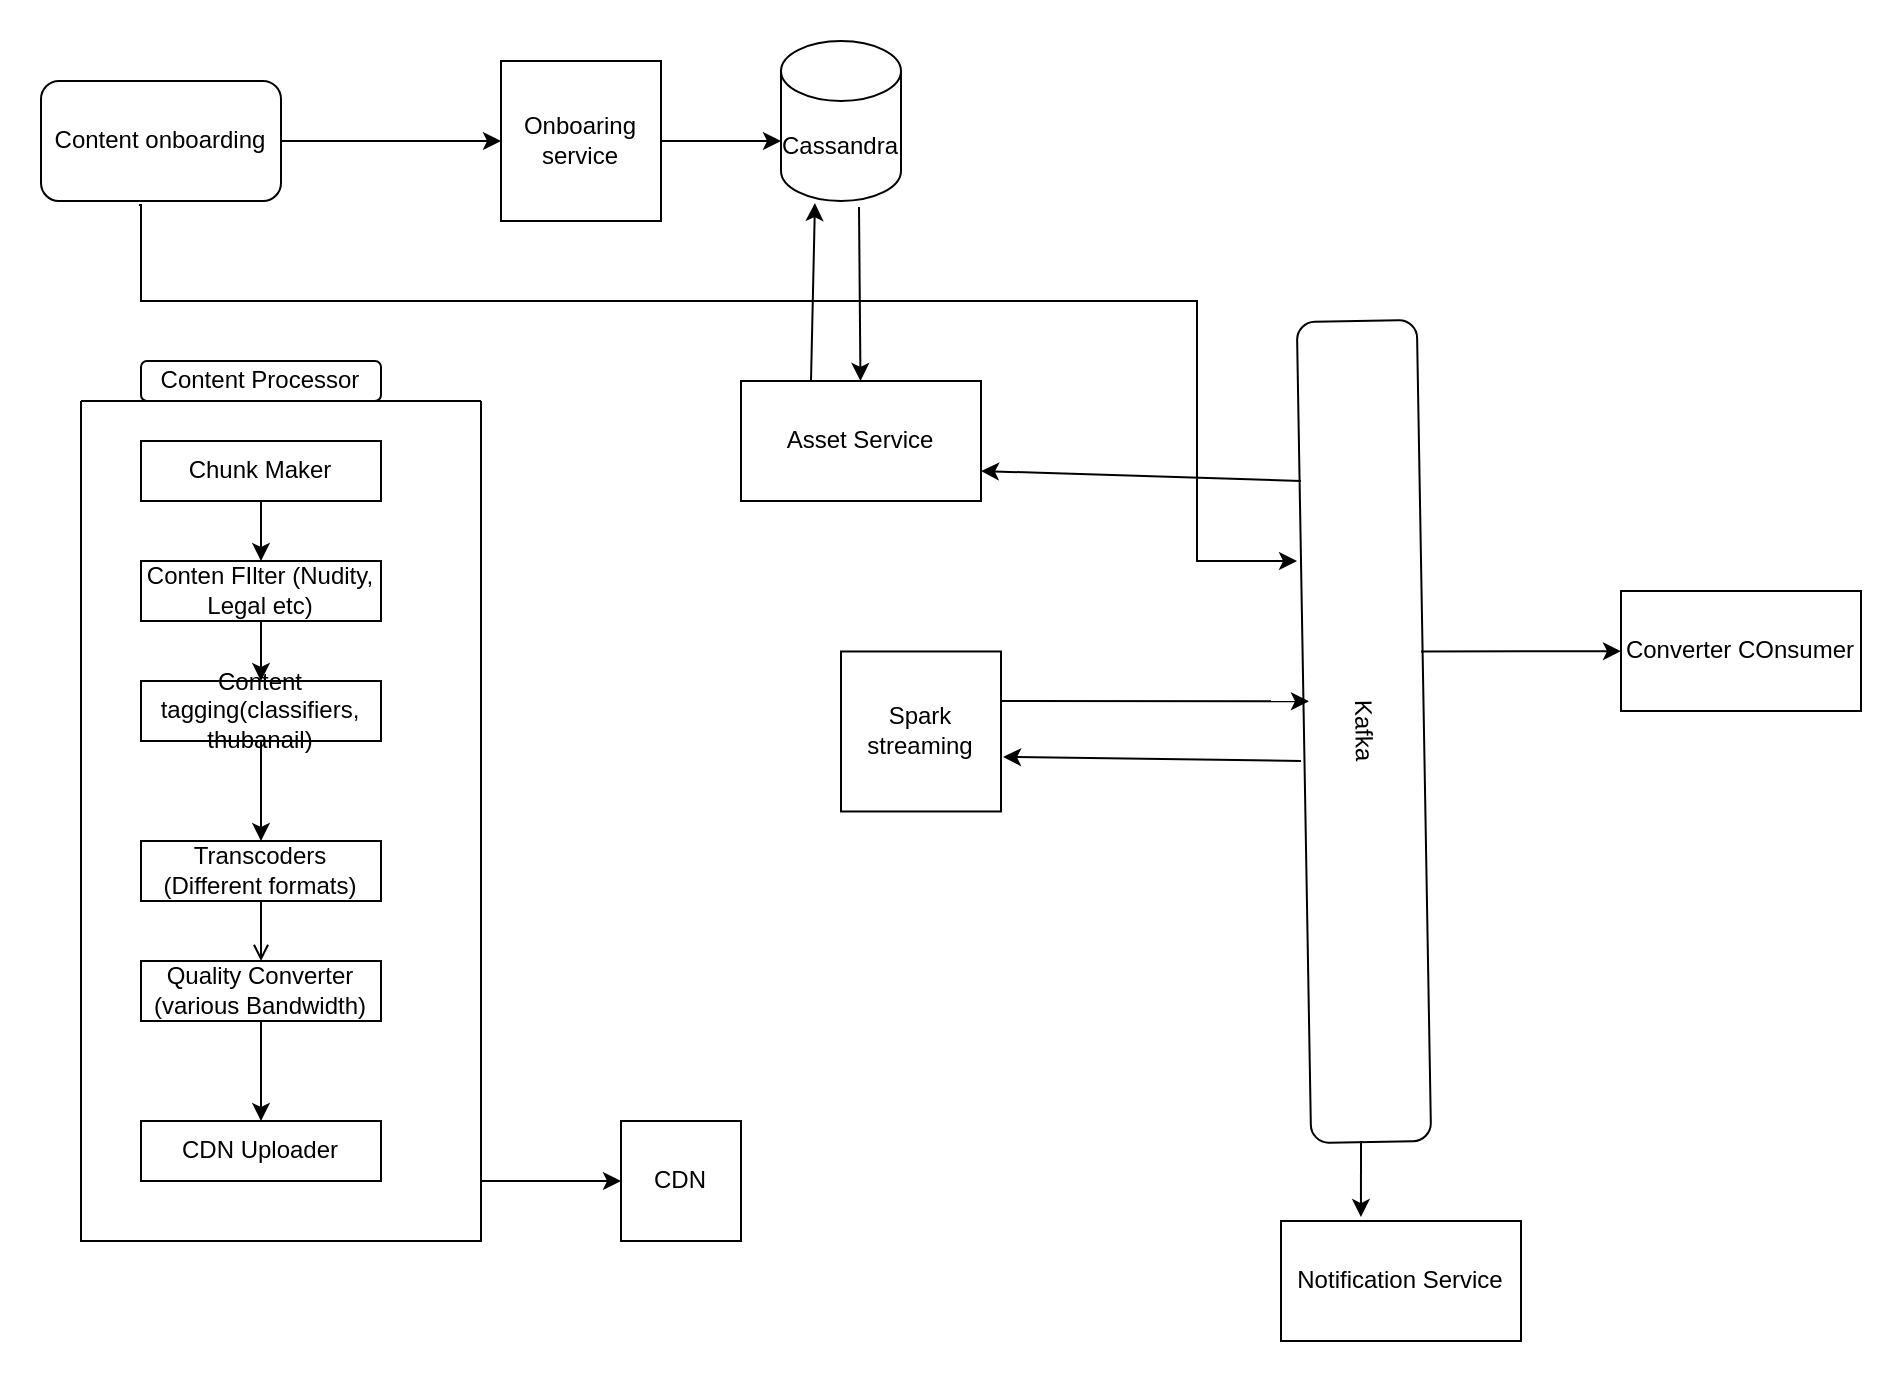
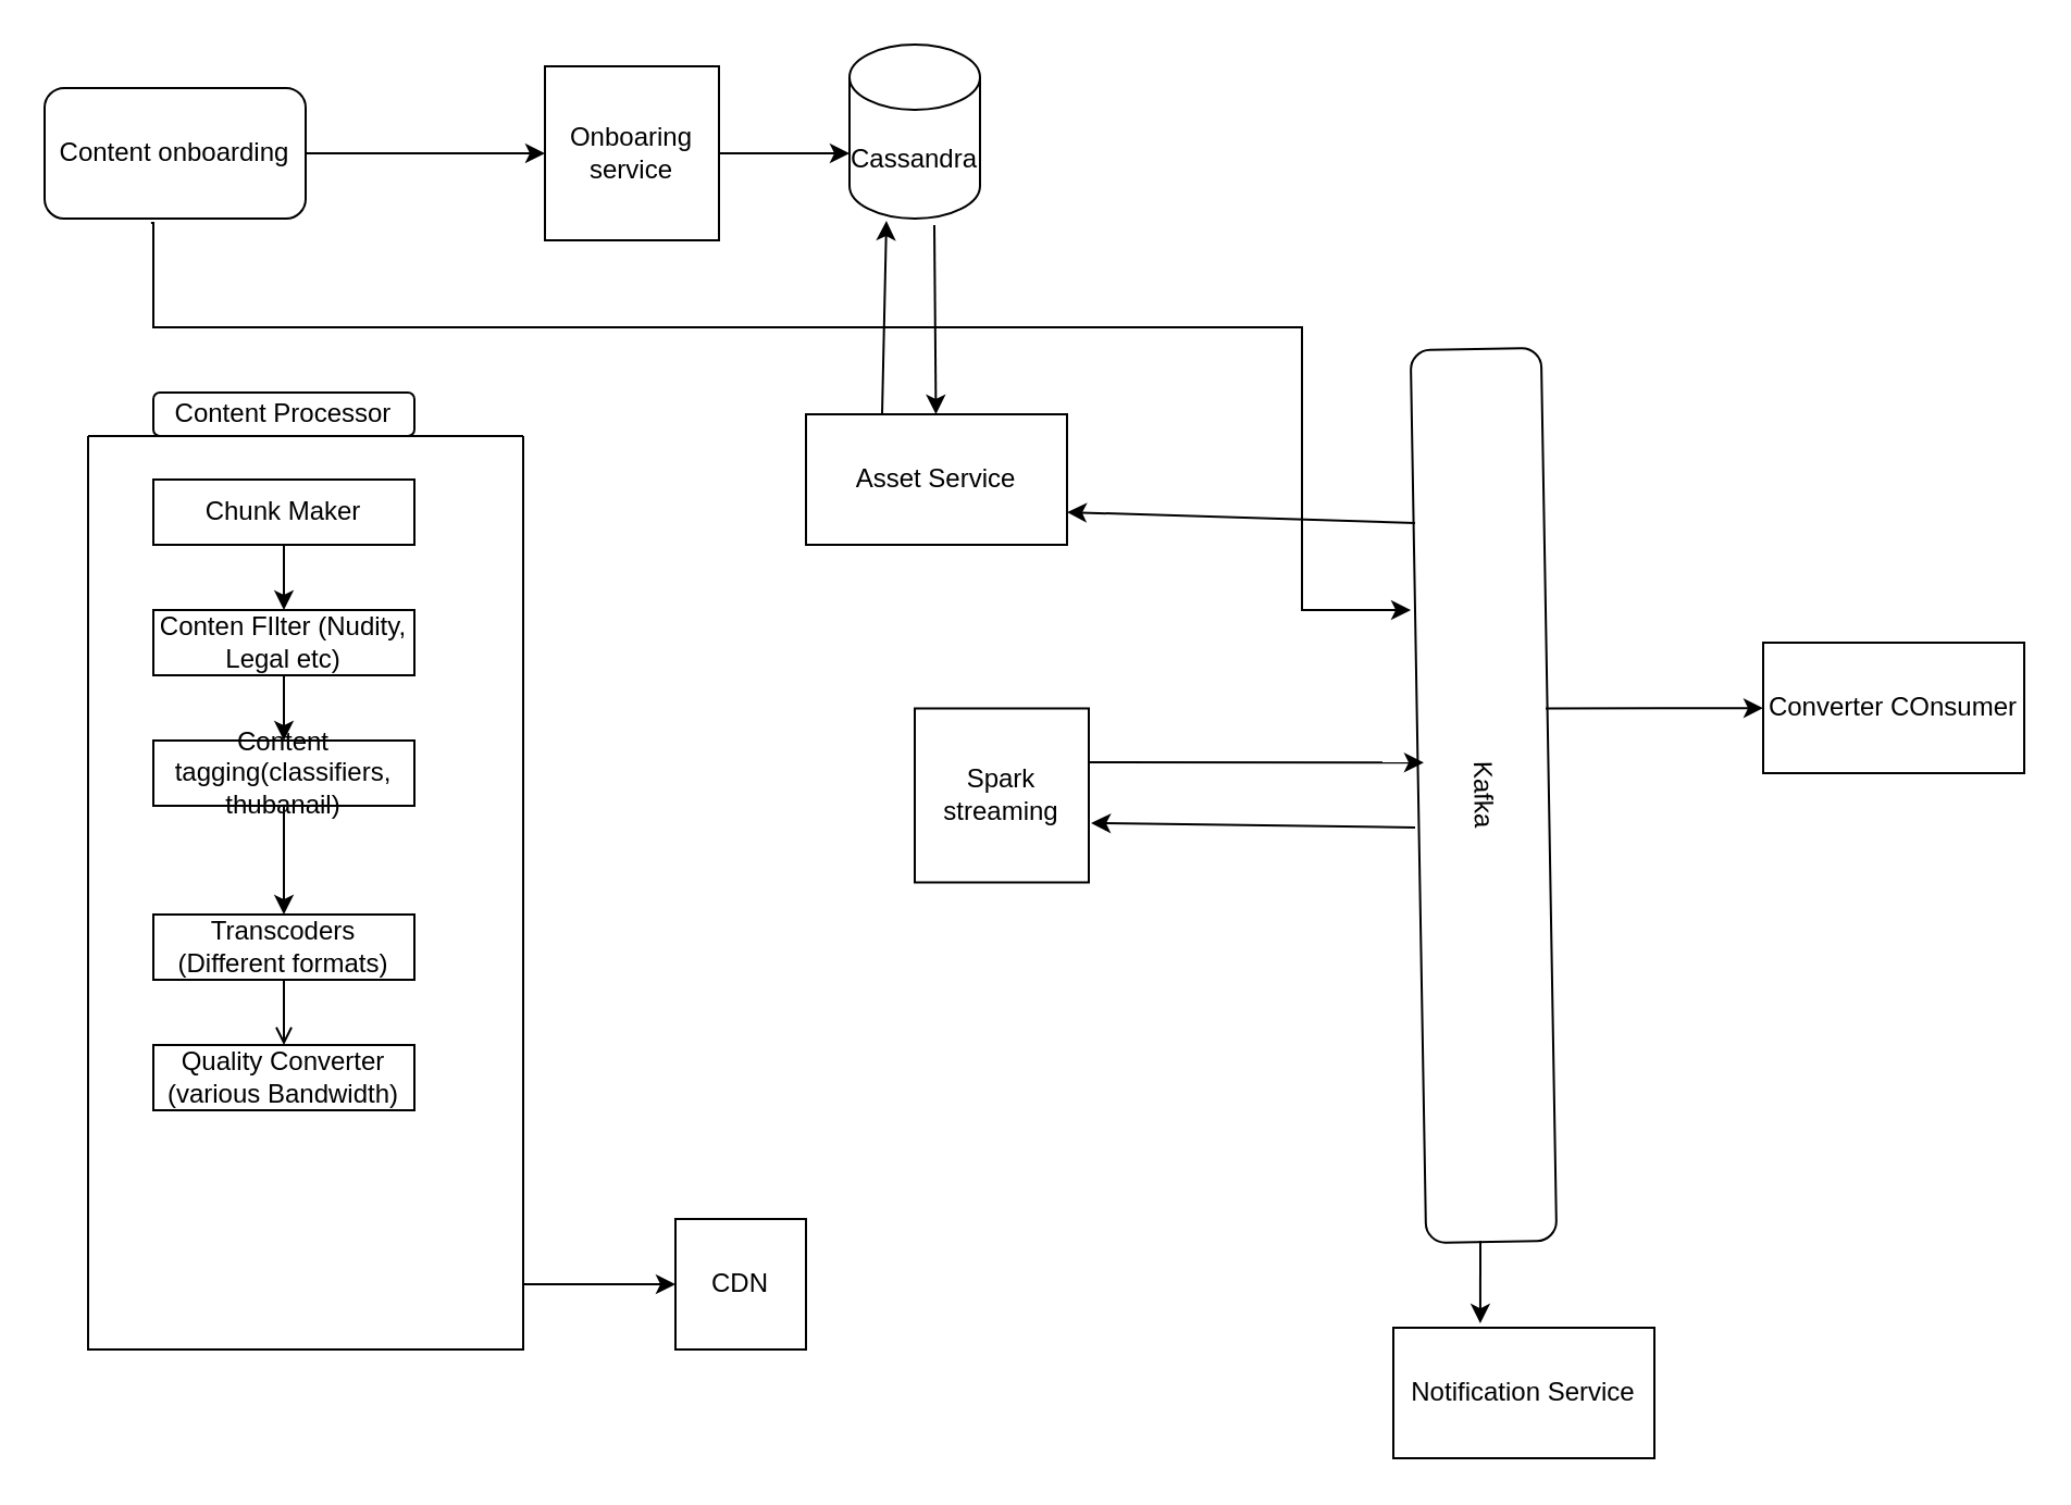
  <mxCell id="0" />
  <mxCell id="1" parent="0" />
  <mxCell id="2" value="" style="edgeStyle=orthogonalEdgeStyle;rounded=0;orthogonalLoop=1;jettySize=auto;html=1;" edge="1" parent="1" source="3"><mxGeometry relative="1" as="geometry"><mxPoint x="250" y="70" as="targetPoint" /></mxGeometry></mxCell>
  <mxCell id="3" value="Content onboarding" style="rounded=1;whiteSpace=wrap;html=1;" vertex="1" parent="1"><mxGeometry x="20" y="40" width="120" height="60" as="geometry" /></mxCell>
  <mxCell id="4" value="" style="edgeStyle=orthogonalEdgeStyle;rounded=0;orthogonalLoop=1;jettySize=auto;html=1;" edge="1" parent="1" source="5"><mxGeometry relative="1" as="geometry"><mxPoint x="390" y="70" as="targetPoint" /></mxGeometry></mxCell>
  <mxCell id="5" value="Onboaring service" style="whiteSpace=wrap;html=1;aspect=fixed;" vertex="1" parent="1"><mxGeometry x="250" y="30" width="80" height="80" as="geometry" /></mxCell>
  <mxCell id="6" value="" style="swimlane;startSize=0;" vertex="1" parent="1"><mxGeometry x="40" y="200" width="200" height="420" as="geometry" /></mxCell>
  <mxCell id="7" value="" style="edgeStyle=orthogonalEdgeStyle;rounded=0;orthogonalLoop=1;jettySize=auto;html=1;" edge="1" parent="6" source="8" target="14"><mxGeometry relative="1" as="geometry" /></mxCell>
  <mxCell id="8" value="Chunk Maker" style="whiteSpace=wrap;html=1;" vertex="1" parent="6"><mxGeometry x="30" y="20" width="120" height="30" as="geometry" /></mxCell>
  <mxCell id="9" value="" style="edgeStyle=orthogonalEdgeStyle;rounded=0;orthogonalLoop=1;jettySize=auto;html=1;endArrow=open;" edge="1" parent="6" source="10" target="16"><mxGeometry relative="1" as="geometry" /></mxCell>
  <mxCell id="10" value="Transcoders (Different formats)" style="whiteSpace=wrap;html=1;" vertex="1" parent="6"><mxGeometry x="30" y="220" width="120" height="30" as="geometry" /></mxCell>
  <mxCell id="11" value="" style="edgeStyle=orthogonalEdgeStyle;rounded=0;orthogonalLoop=1;jettySize=auto;html=1;entryX=0.5;entryY=0;entryDx=0;entryDy=0;" edge="1" parent="6" source="12" target="10"><mxGeometry relative="1" as="geometry" /></mxCell>
  <mxCell id="12" value="Content tagging(classifiers, thubanail)" style="whiteSpace=wrap;html=1;" vertex="1" parent="6"><mxGeometry x="30" y="140" width="120" height="30" as="geometry" /></mxCell>
  <mxCell id="13" value="" style="edgeStyle=orthogonalEdgeStyle;rounded=0;orthogonalLoop=1;jettySize=auto;html=1;" edge="1" parent="6" source="14" target="12"><mxGeometry relative="1" as="geometry" /></mxCell>
  <mxCell id="14" value="Conten FIlter (Nudity, Legal etc)" style="whiteSpace=wrap;html=1;" vertex="1" parent="6"><mxGeometry x="30" y="80" width="120" height="30" as="geometry" /></mxCell>
- <mxCell id="15" value="" style="edgeStyle=orthogonalEdgeStyle;rounded=0;orthogonalLoop=1;jettySize=auto;html=1;" edge="1" parent="6" source="16" target="17"><mxGeometry relative="1" as="geometry" /></mxCell>
  <mxCell id="16" value="Quality Converter (various Bandwidth)" style="whiteSpace=wrap;html=1;" vertex="1" parent="6"><mxGeometry x="30" y="280" width="120" height="30" as="geometry" /></mxCell>
- <mxCell id="17" value="CDN Uploader" style="whiteSpace=wrap;html=1;" vertex="1" parent="6"><mxGeometry x="30" y="360" width="120" height="30" as="geometry" /></mxCell>
  <mxCell id="18" value="Content Processor" style="rounded=1;whiteSpace=wrap;html=1;" vertex="1" parent="1"><mxGeometry x="70" y="180" width="120" height="20" as="geometry" /></mxCell>
  <mxCell id="19" value="Cassandra" style="shape=cylinder3;whiteSpace=wrap;html=1;boundedLbl=1;backgroundOutline=1;size=15;" vertex="1" parent="1"><mxGeometry x="390" width="60" height="80" as="geometry" y="20" /></mxCell>
  <mxCell id="20" value="Kafka" style="rounded=1;whiteSpace=wrap;html=1;rotation=89;" vertex="1" parent="1"><mxGeometry x="476.23" y="335.24" width="410.52" height="60" as="geometry" /></mxCell>
  <mxCell id="21" value="" style="edgeStyle=orthogonalEdgeStyle;rounded=0;orthogonalLoop=1;jettySize=auto;html=1;entryX=0.291;entryY=1.033;entryDx=0;entryDy=0;entryPerimeter=0;exitX=0.408;exitY=1.033;exitDx=0;exitDy=0;exitPerimeter=0;" edge="1" parent="1" source="3" target="20"><mxGeometry relative="1" as="geometry"><mxPoint x="70" y="110" as="sourcePoint" /><mxPoint x="598" y="88" as="targetPoint" /><Array as="points"><mxPoint x="70" y="102" /><mxPoint x="70" y="150" /><mxPoint x="598" y="150" /><mxPoint x="598" y="280" /></Array></mxGeometry></mxCell>
  <mxCell id="22" value="Spark streaming" style="whiteSpace=wrap;html=1;aspect=fixed;" vertex="1" parent="1"><mxGeometry x="420" y="325.24" width="80" height="80" as="geometry" /></mxCell>
  <mxCell id="23" value="" style="endArrow=classic;html=1;rounded=0;entryX=0.462;entryY=0.954;entryDx=0;entryDy=0;entryPerimeter=0;" edge="1" parent="1" target="20"><mxGeometry width="50" height="50" relative="1" as="geometry"><mxPoint x="500" y="350" as="sourcePoint" /><mxPoint x="550" y="300" as="targetPoint" /></mxGeometry></mxCell>
  <mxCell id="24" value="" style="endArrow=classic;html=1;rounded=0;entryX=1.013;entryY=0.659;entryDx=0;entryDy=0;entryPerimeter=0;" edge="1" parent="1" target="22"><mxGeometry width="50" height="50" relative="1" as="geometry"><mxPoint x="650" y="380" as="sourcePoint" /><mxPoint x="804" y="390" as="targetPoint" /></mxGeometry></mxCell>
  <mxCell id="25" value="CDN" style="whiteSpace=wrap;html=1;aspect=fixed;" vertex="1" parent="1"><mxGeometry y="560" width="60" height="60" as="geometry" x="310" /></mxCell>
  <mxCell id="26" value="" style="endArrow=classic;html=1;rounded=0;entryX=0;entryY=0.5;entryDx=0;entryDy=0;" edge="1" parent="1" target="25"><mxGeometry width="50" height="50" relative="1" as="geometry"><mxPoint x="240" y="590" as="sourcePoint" /><mxPoint x="290" y="540" as="targetPoint" /></mxGeometry></mxCell>
  <mxCell id="27" value="Notification Service" style="rounded=0;whiteSpace=wrap;html=1;" vertex="1" parent="1"><mxGeometry x="640" y="610" width="120" height="60" as="geometry" /></mxCell>
  <mxCell id="28" value="" style="endArrow=classic;html=1;rounded=0;entryX=0.333;entryY=-0.033;entryDx=0;entryDy=0;entryPerimeter=0;" edge="1" parent="1" target="27"><mxGeometry width="50" height="50" relative="1" as="geometry"><mxPoint x="680" y="570" as="sourcePoint" /><mxPoint x="730" y="520" as="targetPoint" /></mxGeometry></mxCell>
  <mxCell id="29" value="Asset Service" style="rounded=0;whiteSpace=wrap;html=1;" vertex="1" parent="1"><mxGeometry x="370" y="190" width="120" height="60" as="geometry" /></mxCell>
  <mxCell id="30" value="" style="endArrow=classic;html=1;rounded=0;entryX=0.283;entryY=1.013;entryDx=0;entryDy=0;entryPerimeter=0;" edge="1" parent="1" target="19"><mxGeometry width="50" height="50" relative="1" as="geometry"><mxPoint x="405" y="190" as="sourcePoint" /><mxPoint x="455" y="140" as="targetPoint" /></mxGeometry></mxCell>
  <mxCell id="31" value="" style="endArrow=classic;html=1;rounded=0;exitX=0.65;exitY=1.038;exitDx=0;exitDy=0;exitPerimeter=0;" edge="1" parent="1" source="19" target="29"><mxGeometry width="50" height="50" relative="1" as="geometry"><mxPoint x="560" y="209" as="sourcePoint" /><mxPoint x="562" y="120" as="targetPoint" /></mxGeometry></mxCell>
  <mxCell id="32" value="" style="endArrow=classic;html=1;rounded=0;entryX=1;entryY=0.75;entryDx=0;entryDy=0;" edge="1" parent="1" target="29"><mxGeometry width="50" height="50" relative="1" as="geometry"><mxPoint x="650" y="240" as="sourcePoint" /><mxPoint x="700" y="190" as="targetPoint" /></mxGeometry></mxCell>
  <mxCell id="33" value="" style="endArrow=classic;html=1;rounded=0;" edge="1" parent="1" target="34"><mxGeometry width="50" height="50" relative="1" as="geometry"><mxPoint x="710" y="325.24" as="sourcePoint" /><mxPoint x="790" y="325" as="targetPoint" /></mxGeometry></mxCell>
  <mxCell id="34" value="Converter COnsumer" style="rounded=0;whiteSpace=wrap;html=1;" vertex="1" parent="1"><mxGeometry x="810" y="295" width="120" height="60" as="geometry" /></mxCell>
